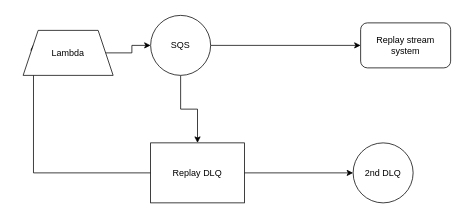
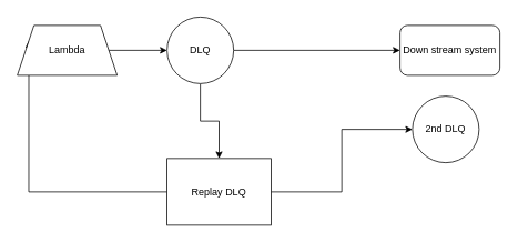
  <mxCell id="0" />
  <mxCell id="1" parent="0" />
  <mxCell id="2" style="edgeStyle=orthogonalEdgeStyle;rounded=0;orthogonalLoop=1;jettySize=auto;html=1;entryX=0;entryY=0.5;entryDx=0;entryDy=0;" edge="1" parent="1" source="4" target="5"><mxGeometry relative="1" as="geometry" /></mxCell>
  <mxCell id="3" style="edgeStyle=orthogonalEdgeStyle;rounded=0;orthogonalLoop=1;jettySize=auto;html=1;entryX=0.5;entryY=0;entryDx=0;entryDy=0;" edge="1" parent="1" source="4" target="8"><mxGeometry relative="1" as="geometry" /></mxCell>
- <mxCell id="4" value="SQS" style="ellipse;whiteSpace=wrap;html=1;aspect=fixed;" vertex="1" parent="1"><mxGeometry x="200" y="20" width="80" height="80" as="geometry" /></mxCell>
- <mxCell id="5" value="Replay stream system" style="rounded=1;whiteSpace=wrap;html=1;" vertex="1" parent="1"><mxGeometry x="480" y="30" width="120" height="60" as="geometry" /></mxCell>
+ <mxCell id="4" value="DLQ" style="ellipse;whiteSpace=wrap;html=1;aspect=fixed;" vertex="1" parent="1"><mxGeometry x="200" y="20" width="80" height="80" as="geometry" /></mxCell>
+ <mxCell id="5" value="Down stream system" style="rounded=1;whiteSpace=wrap;html=1;" vertex="1" parent="1"><mxGeometry x="480" y="30" width="120" height="60" as="geometry" /></mxCell>
  <mxCell id="6" style="edgeStyle=orthogonalEdgeStyle;rounded=0;orthogonalLoop=1;jettySize=auto;html=1;entryX=0;entryY=0.25;entryDx=0;entryDy=0;" edge="1" parent="1" source="8" target="10"><mxGeometry relative="1" as="geometry" /></mxCell>
  <mxCell id="7" style="edgeStyle=orthogonalEdgeStyle;rounded=0;orthogonalLoop=1;jettySize=auto;html=1;entryX=0;entryY=0.5;entryDx=0;entryDy=0;" edge="1" parent="1" source="8" target="11"><mxGeometry relative="1" as="geometry" /></mxCell>
  <mxCell id="8" value="Replay DLQ" style="whiteSpace=wrap;html=1;aspect=fixed;" vertex="1" parent="1"><mxGeometry x="200" y="190" width="125" height="80" as="geometry" /></mxCell>
  <mxCell id="9" value="" style="edgeStyle=orthogonalEdgeStyle;rounded=0;orthogonalLoop=1;jettySize=auto;html=1;" edge="1" parent="1" source="10" target="4"><mxGeometry relative="1" as="geometry" /></mxCell>
- <mxCell id="10" value="Lambda" style="shape=trapezoid;perimeter=trapezoidPerimeter;whiteSpace=wrap;html=1;fixedSize=1;" vertex="1" parent="1"><mxGeometry x="30" y="40" width="120" height="60" as="geometry" /></mxCell>
- <mxCell id="11" value="2nd DLQ" style="ellipse;whiteSpace=wrap;html=1;aspect=fixed;" vertex="1" parent="1"><mxGeometry x="470" y="190" width="80" height="80" as="geometry" /></mxCell>
+ <mxCell id="10" value="Lambda" style="shape=trapezoid;perimeter=trapezoidPerimeter;whiteSpace=wrap;html=1;fixedSize=1;" vertex="1" parent="1"><mxGeometry x="20" y="30" width="120" height="60" as="geometry" /></mxCell>
+ <mxCell id="11" value="2nd DLQ" style="ellipse;whiteSpace=wrap;html=1;aspect=fixed;" vertex="1" parent="1"><mxGeometry x="495" y="115" width="80" height="80" as="geometry" /></mxCell>
